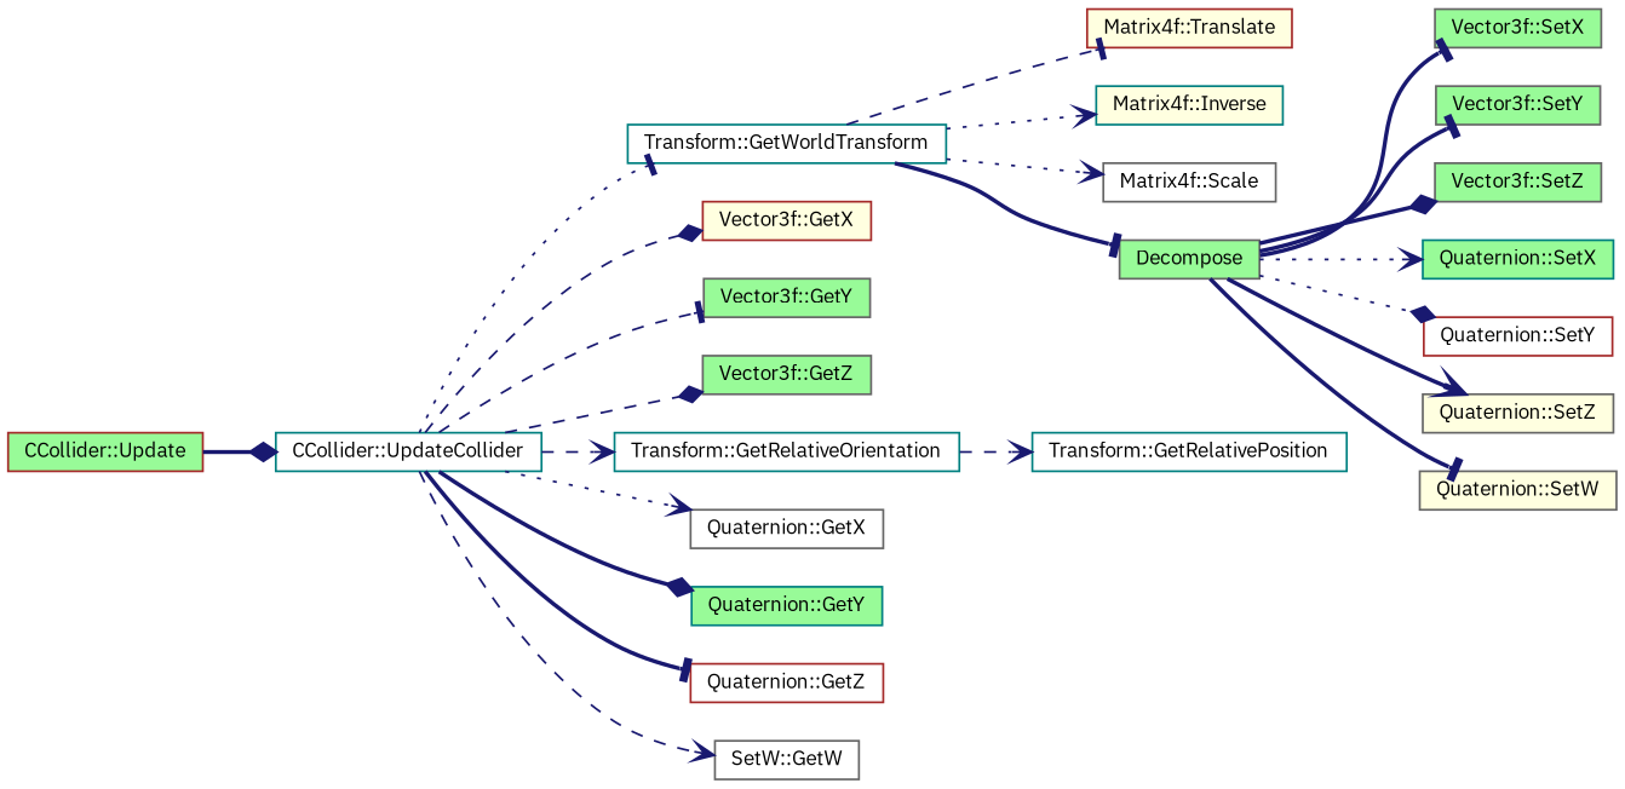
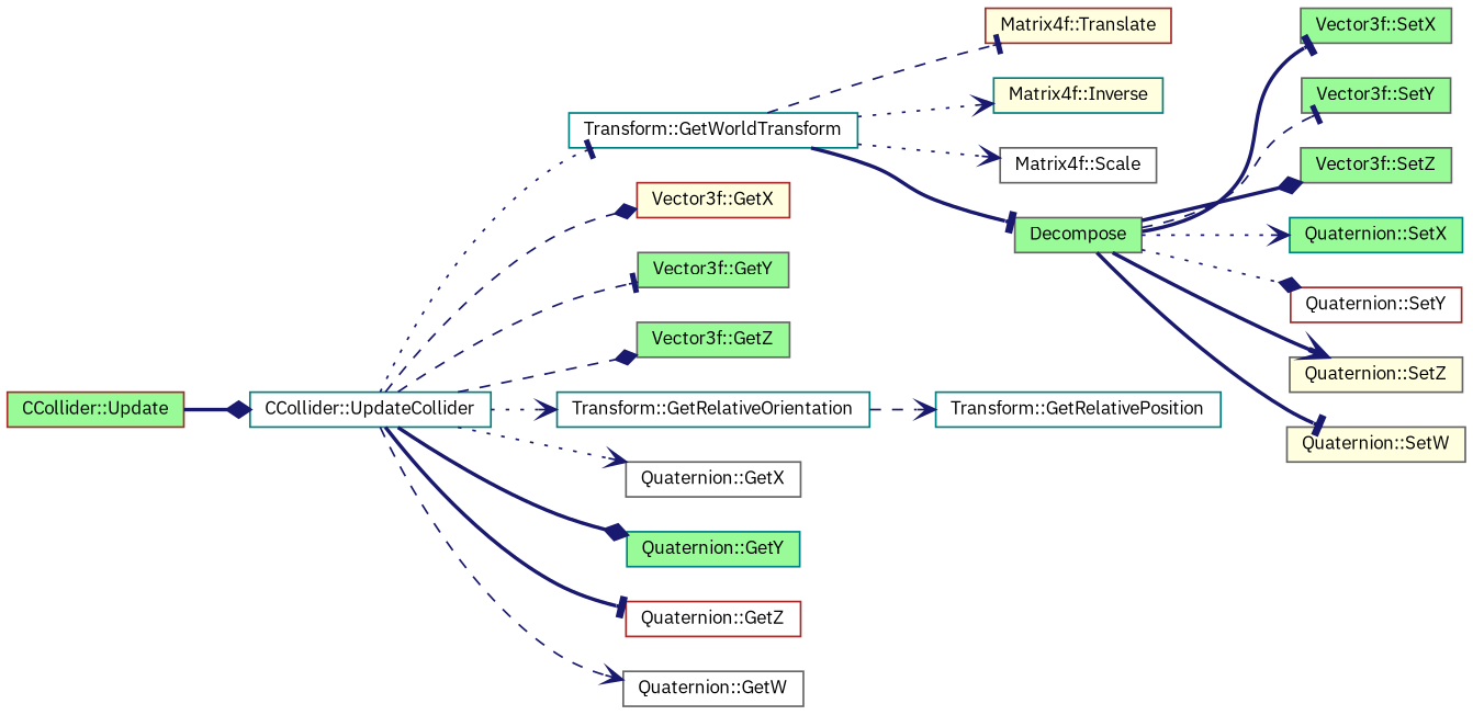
  digraph {
    fontname="IBM Plex Sans"
    rankdir=LR
    node [color=gray40 fillcolor=palegreen fontname="IBM Plex Sans" fontsize=10 shape=record style=filled]
    edge [arrowhead=tee color=midnightblue fontname="IBM Plex Sans" fontsize=10 labelfontname=Helvetica labelfontsize=10 style=bold]
    n1 [color=brown fontcolor=black height=0.2 label="CCollider::Update" width=0.4]
    n2 [color=teal fillcolor=white height=0.2 label="CCollider::UpdateCollider" width=0.4]
    n3 [color=teal fillcolor=white height=0.2 label="Transform::GetWorldTransform" width=0.4]
    n4 [color=brown fillcolor=lightyellow height=0.2 label="Vector3f::GetX" width=0.4]
    n5 [height=0.2 label="Vector3f::GetY" width=0.4]
    n6 [height=0.2 label="Vector3f::GetZ" width=0.4]
    n7 [color=teal fillcolor=white height=0.2 label="Transform::GetRelativeOrientation" width=0.4]
    n8 [fillcolor=white height=0.2 label="Quaternion::GetX" width=0.4]
    n9 [color=teal height=0.2 label="Quaternion::GetY" width=0.4]
    n10 [color=brown fillcolor=white height=0.2 label="Quaternion::GetZ" width=0.4]
-   n11 [fillcolor=white height=0.2 label="SetW::GetW" width=0.4]
+   n11 [fillcolor=white height=0.2 label="Quaternion::GetW" width=0.4]
    n12 [color=brown fillcolor=lightyellow height=0.2 label="Matrix4f::Translate" width=0.4]
    n13 [color=teal fillcolor=lightyellow height=0.2 label="Matrix4f::Inverse" width=0.4]
    n14 [fillcolor=white height=0.2 label="Matrix4f::Scale" width=0.4]
    n15 [height=0.2 label=Decompose width=0.4]
    n16 [color=teal fillcolor=white height=0.2 label="Transform::GetRelativePosition" width=0.4]
    n17 [height=0.2 label="Vector3f::SetX" width=0.4]
    n18 [height=0.2 label="Vector3f::SetY" width=0.4]
    n19 [height=0.2 label="Vector3f::SetZ" width=0.4]
    n20 [color=teal height=0.2 label="Quaternion::SetX" width=0.4]
    n21 [color=brown fillcolor=white height=0.2 label="Quaternion::SetY" width=0.4]
    n22 [fillcolor=lightyellow height=0.2 label="Quaternion::SetZ" width=0.4]
    n23 [fillcolor=lightyellow height=0.2 label="Quaternion::SetW" width=0.4]
    n1 -> n2 [arrowhead=diamond]
    n2 -> n3 [style=dotted]
    n2 -> n4 [arrowhead=diamond style=dashed]
    n2 -> n5 [style=dashed]
    n2 -> n6 [arrowhead=diamond style=dashed]
-   n2 -> n7 [arrowhead=vee style=dashed]
+   n2 -> n7 [arrowhead=vee style=dotted]
    n2 -> n8 [arrowhead=vee style=dotted]
    n2 -> n9 [arrowhead=diamond]
    n2 -> n10
    n2 -> n11 [arrowhead=vee style=dashed]
    n3 -> n12 [style=dashed]
    n3 -> n13 [arrowhead=vee style=dotted]
    n3 -> n14 [arrowhead=vee style=dotted]
    n3 -> n15
    n7 -> n16 [arrowhead=vee style=dashed]
    n15 -> n17
-   n15 -> n18
+   n15 -> n18 [style=dashed]
    n15 -> n19 [arrowhead=diamond]
    n15 -> n20 [arrowhead=vee style=dotted]
    n15 -> n21 [arrowhead=diamond style=dotted]
    n15 -> n22 [arrowhead=vee]
    n15 -> n23
  }
